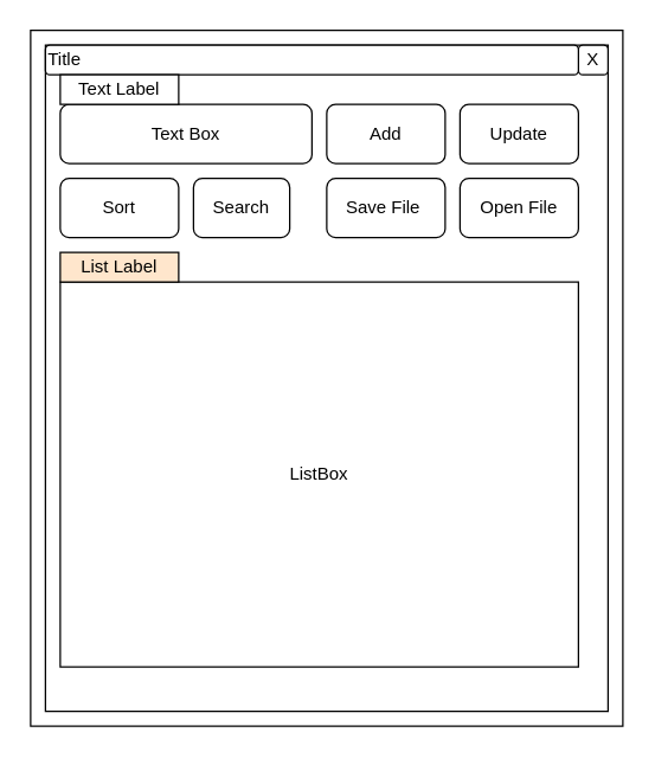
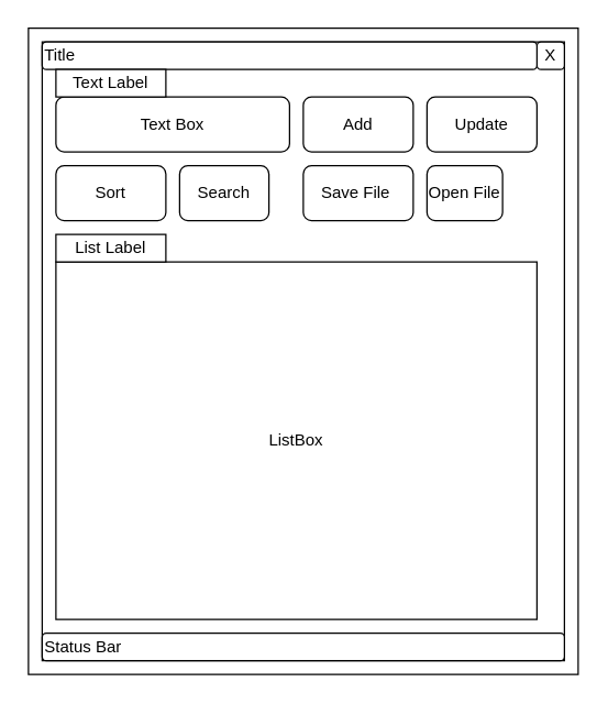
  <mxCell id="0" />
  <mxCell id="1" parent="0" />
  <mxCell id="2" value="" style="rounded=0;whiteSpace=wrap;html=1;" vertex="1" parent="1"><mxGeometry x="20" y="20" width="400" height="470" as="geometry" /></mxCell>
  <mxCell id="3" value="" style="rounded=0;whiteSpace=wrap;html=1;" vertex="1" parent="1"><mxGeometry x="30" y="30" width="380" height="450" as="geometry" /></mxCell>
  <mxCell id="4" value="Text Box" style="rounded=1;whiteSpace=wrap;html=1;" vertex="1" parent="1"><mxGeometry x="40" y="70" width="170" height="40" as="geometry" /></mxCell>
  <mxCell id="5" value="Add" style="rounded=1;whiteSpace=wrap;html=1;" vertex="1" parent="1"><mxGeometry x="220" y="70" width="80" height="40" as="geometry" /></mxCell>
  <mxCell id="6" value="Update" style="rounded=1;whiteSpace=wrap;html=1;" vertex="1" parent="1"><mxGeometry x="310" y="70" width="80" height="40" as="geometry" /></mxCell>
  <mxCell id="7" value="Sort" style="rounded=1;whiteSpace=wrap;html=1;" vertex="1" parent="1"><mxGeometry x="40" y="120" width="80" height="40" as="geometry" /></mxCell>
  <mxCell id="8" value="Search" style="rounded=1;whiteSpace=wrap;html=1;" vertex="1" parent="1"><mxGeometry x="130" y="120" width="65" height="40" as="geometry" /></mxCell>
  <mxCell id="9" value="X" style="rounded=1;whiteSpace=wrap;html=1;" vertex="1" parent="1"><mxGeometry x="390" y="30" width="20" height="20" as="geometry" /></mxCell>
  <mxCell id="10" value="Title" style="rounded=1;whiteSpace=wrap;html=1;align=left;" vertex="1" parent="1"><mxGeometry x="30" y="30" width="360" height="20" as="geometry" /></mxCell>
+ <mxCell id="11" value="Status Bar" style="rounded=1;whiteSpace=wrap;html=1;align=left;" vertex="1" parent="1"><mxGeometry x="30" y="460" width="380" height="20" as="geometry" /></mxCell>
  <mxCell id="12" value="ListBox" style="rounded=0;whiteSpace=wrap;html=1;" vertex="1" parent="1"><mxGeometry x="40" y="190" width="350" height="260" as="geometry" /></mxCell>
  <mxCell id="13" value="Save File&lt;span style=&quot;white-space: pre;&quot;&gt;&#09;&lt;/span&gt;" style="rounded=1;whiteSpace=wrap;html=1;" vertex="1" parent="1"><mxGeometry x="220" y="120" width="80" height="40" as="geometry" /></mxCell>
- <mxCell id="14" value="Open File" style="rounded=1;whiteSpace=wrap;html=1;" vertex="1" parent="1"><mxGeometry x="310" y="120" width="80" height="40" as="geometry" /></mxCell>
+ <mxCell id="14" value="Open File" style="rounded=1;whiteSpace=wrap;html=1;" vertex="1" parent="1"><mxGeometry x="310" y="120" width="55" height="40" as="geometry" /></mxCell>
  <mxCell id="15" value="Text Label" style="rounded=0;whiteSpace=wrap;html=1;" vertex="1" parent="1"><mxGeometry x="40" y="50" width="80" height="20" as="geometry" /></mxCell>
- <mxCell id="16" value="List Label" style="rounded=0;whiteSpace=wrap;html=1;fillColor=#ffe6cc;" vertex="1" parent="1"><mxGeometry x="40" y="170" width="80" height="20" as="geometry" /></mxCell>
+ <mxCell id="16" value="List Label" style="rounded=0;whiteSpace=wrap;html=1;" vertex="1" parent="1"><mxGeometry x="40" y="170" width="80" height="20" as="geometry" /></mxCell>
